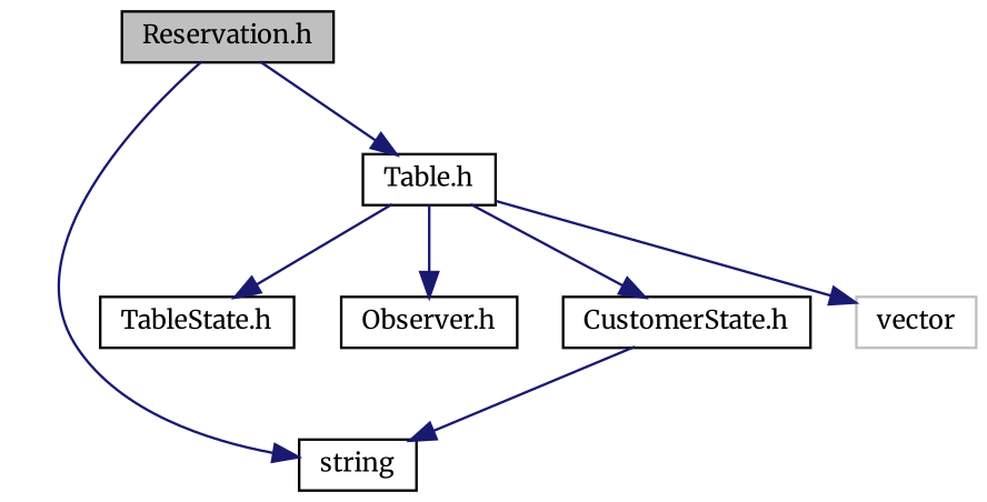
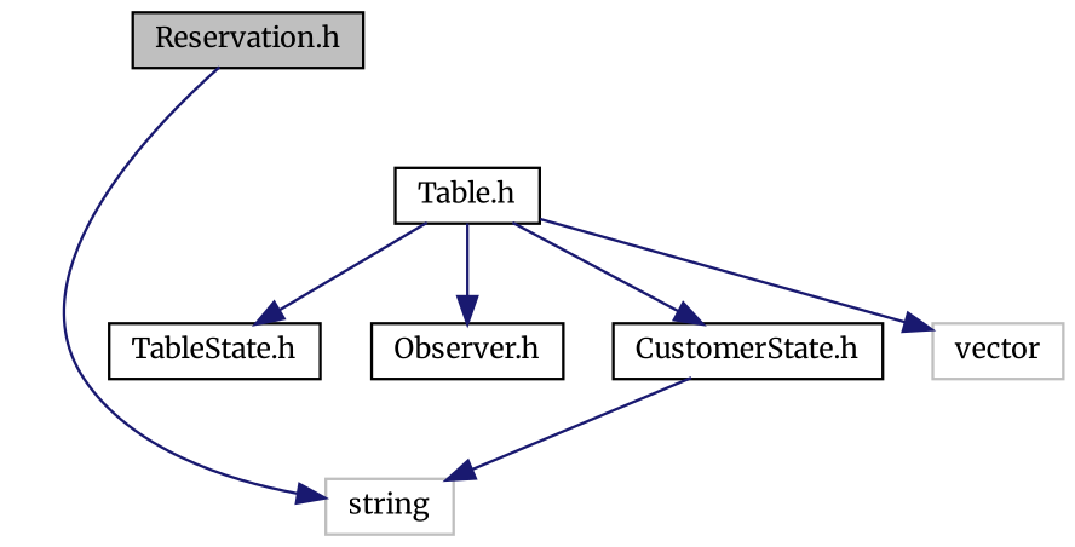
  digraph {
    fontname=Merriweather
    node [color=black fillcolor=white fontname=Merriweather fontsize=10 shape=record style=filled]
    edge [color=midnightblue fontname=Merriweather fontsize=10 labelfontname=Helvetica labelfontsize=10 style=solid]
    n1 [fillcolor=grey75 fontcolor=black height=0.2 label="Reservation.h" width=0.4]
-   n2 [height=0.2 label=string width=0.4]
+   n2 [color=grey75 height=0.2 label=string width=0.4]
    n3 [height=0.2 label="Table.h" width=0.4]
    n4 [height=0.2 label="TableState.h" width=0.4]
    n5 [height=0.2 label="Observer.h" width=0.4]
    n6 [height=0.2 label="CustomerState.h" width=0.4]
    n7 [color=grey75 height=0.2 label=vector width=0.4]
    n1 -> n2
-   n1 -> n3
    n3 -> n4
    n3 -> n5
    n3 -> n6
    n3 -> n7
    n6 -> n2
  }
